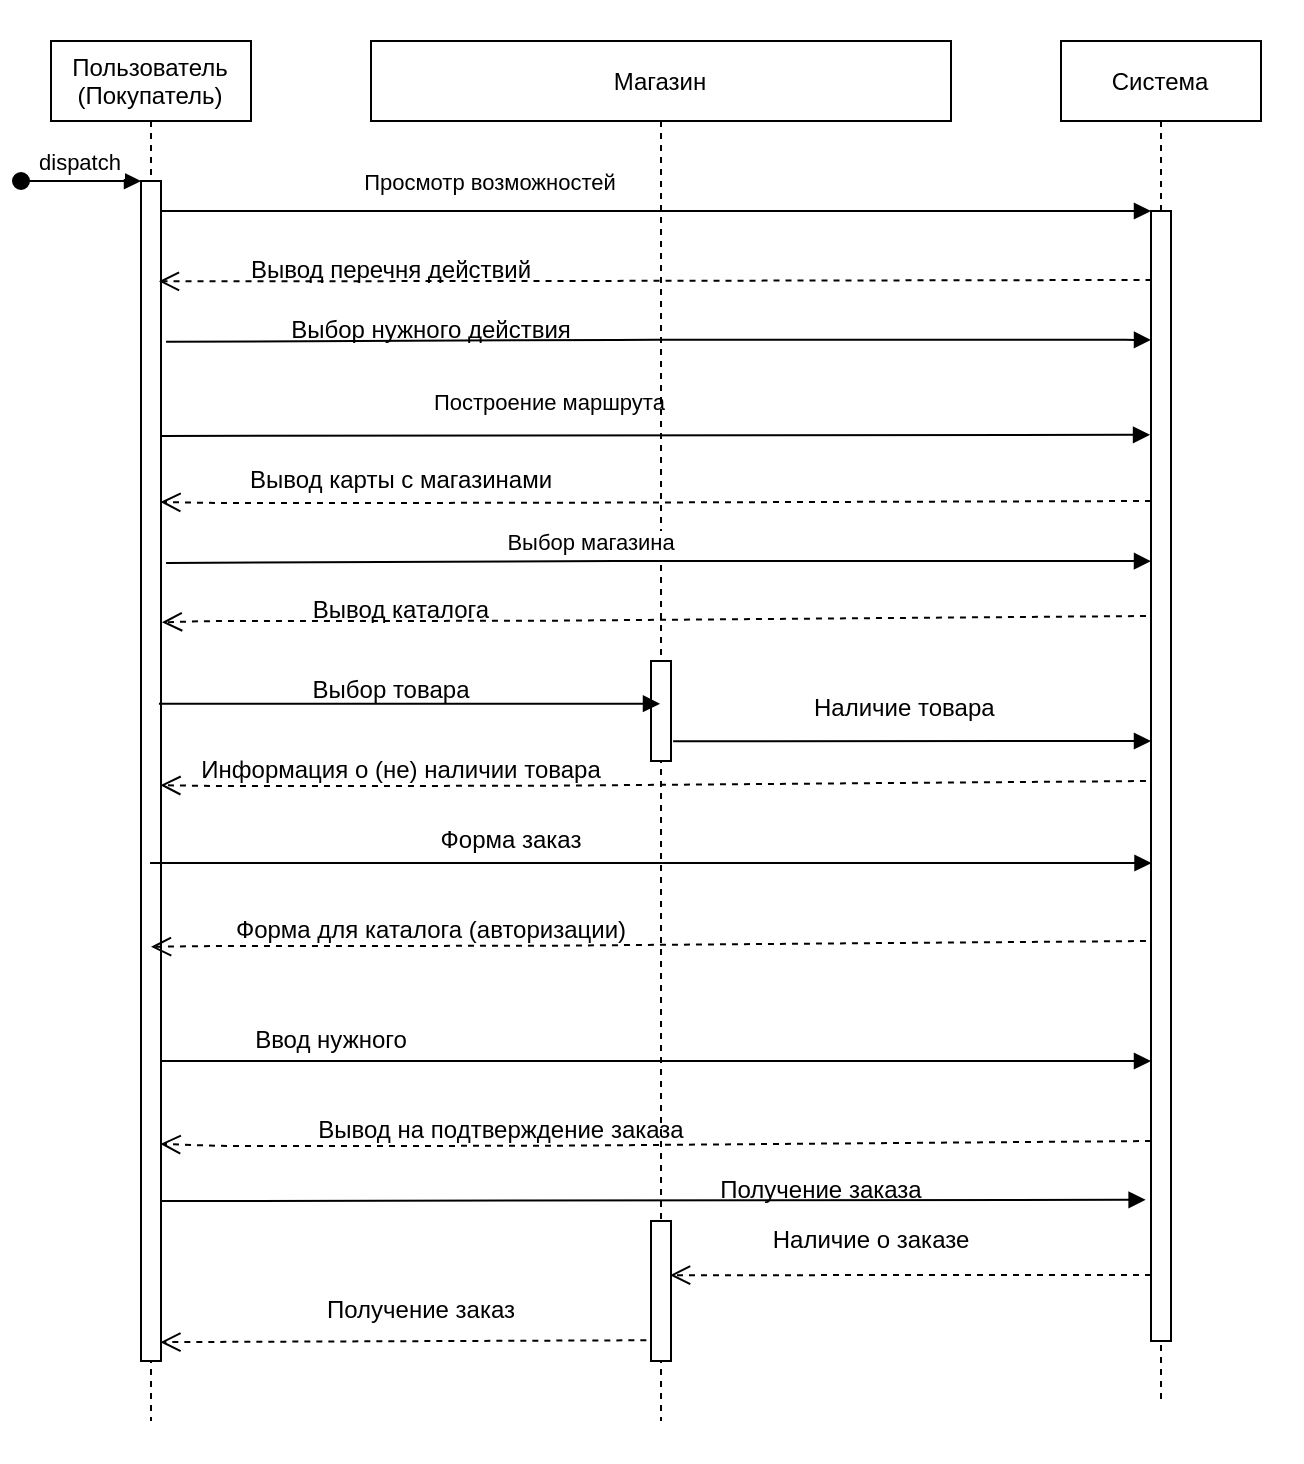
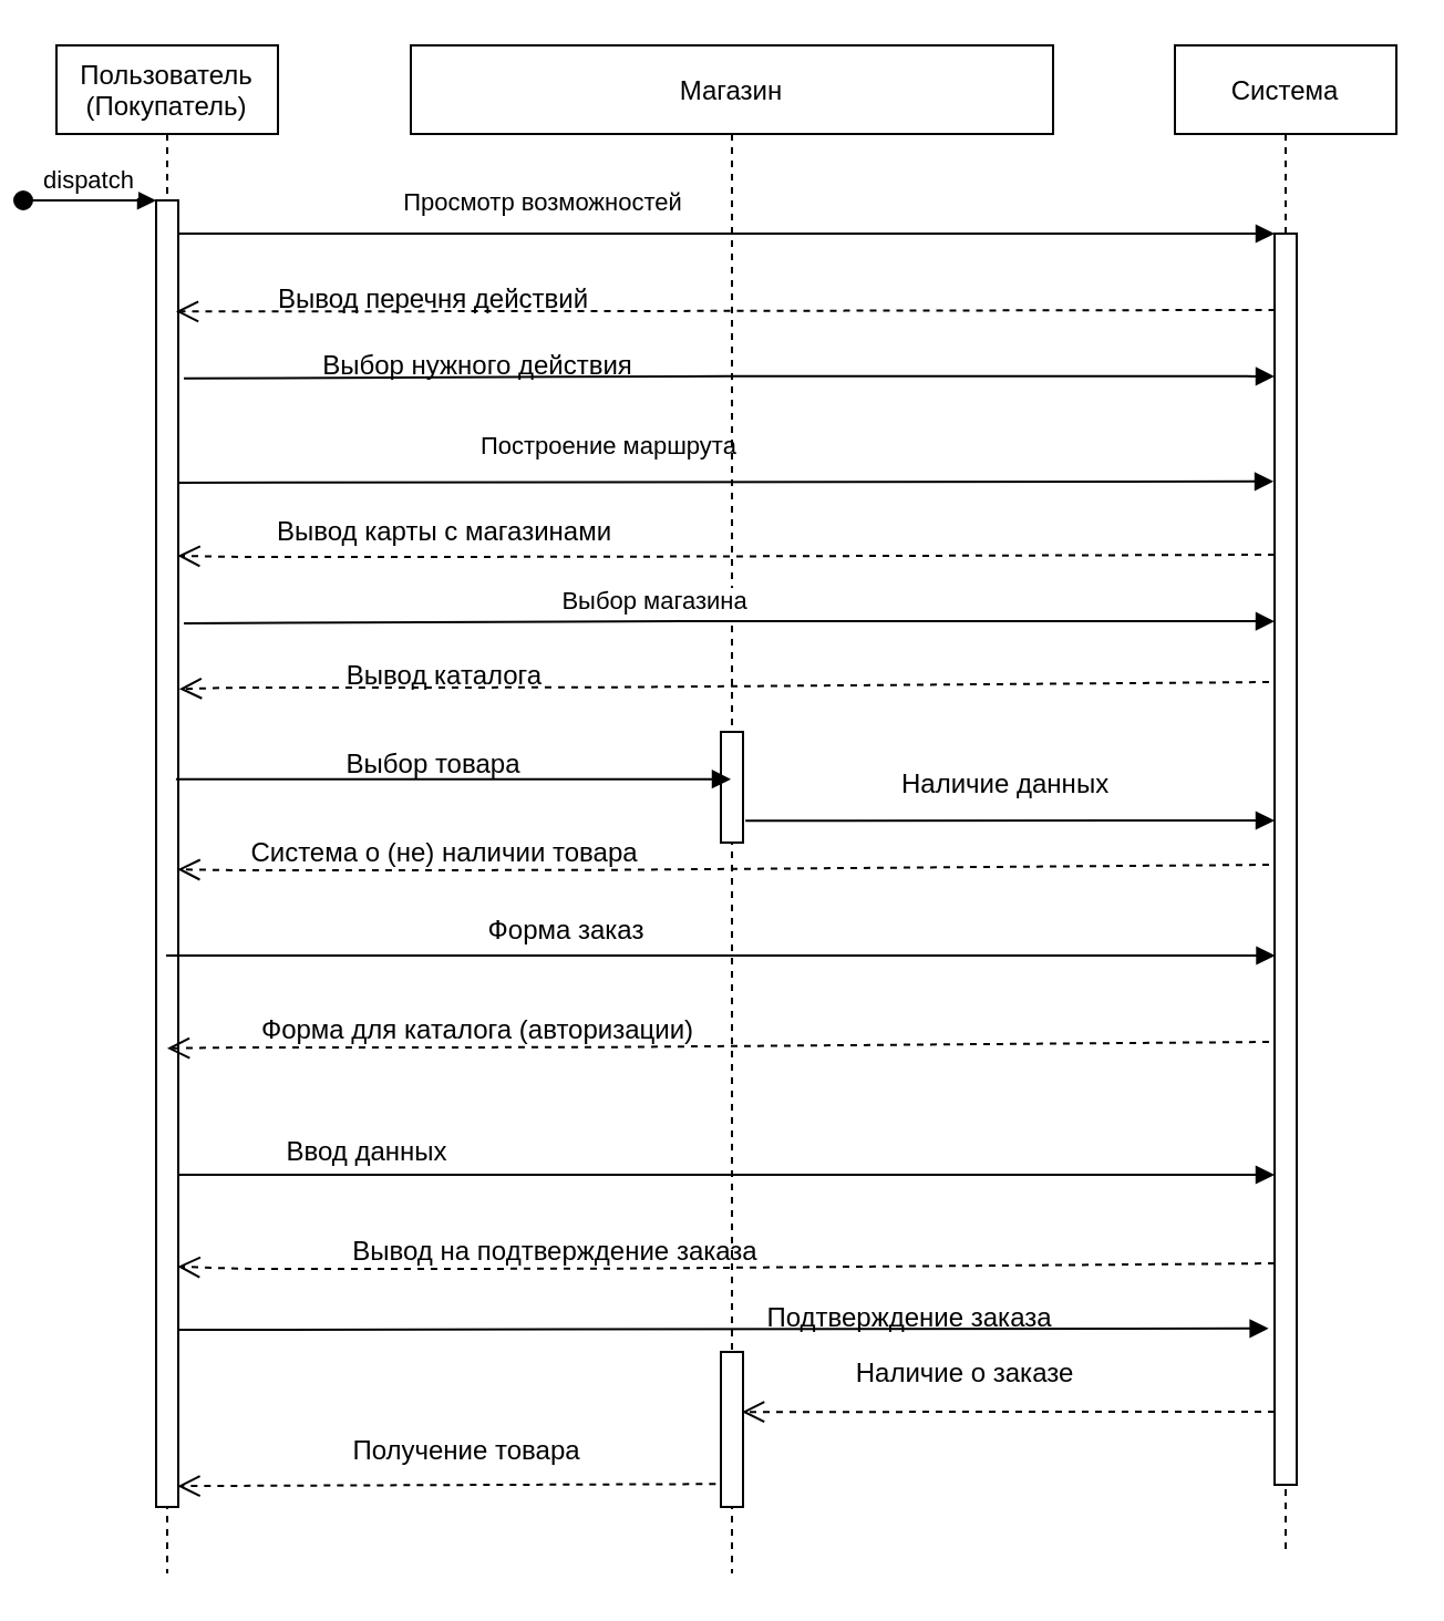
  <mxCell id="0" />
  <mxCell id="1" parent="0" />
  <mxCell id="2" value="Пользователь&#10;(Покупатель)" style="shape=umlLifeline;perimeter=lifelinePerimeter;container=1;collapsible=0;recursiveResize=0;rounded=0;shadow=0;strokeWidth=1;" parent="1" vertex="1"><mxGeometry x="20" y="20" width="100" height="690" as="geometry" /></mxCell>
  <mxCell id="3" value="" style="points=[];perimeter=orthogonalPerimeter;rounded=0;shadow=0;strokeWidth=1;" parent="2" vertex="1"><mxGeometry x="45" y="70" width="10" height="590" as="geometry" /></mxCell>
  <mxCell id="4" value="dispatch" style="verticalAlign=bottom;startArrow=oval;endArrow=block;startSize=8;shadow=0;strokeWidth=1;" parent="2" target="3" edge="1"><mxGeometry relative="1" as="geometry"><mxPoint x="-15" y="70" as="sourcePoint" /></mxGeometry></mxCell>
  <mxCell id="5" value="Система" style="shape=umlLifeline;perimeter=lifelinePerimeter;container=1;collapsible=0;recursiveResize=0;rounded=0;shadow=0;strokeWidth=1;" parent="1" vertex="1"><mxGeometry x="525" y="20" width="100" height="680" as="geometry" /></mxCell>
  <mxCell id="6" value="Просмотр возможностей" style="verticalAlign=bottom;endArrow=block;entryX=0;entryY=0;shadow=0;strokeWidth=1;" parent="1" source="3" target="9" edge="1"><mxGeometry x="-0.333" y="5" relative="1" as="geometry"><mxPoint x="175" y="100" as="sourcePoint" /><mxPoint as="offset" /></mxGeometry></mxCell>
  <mxCell id="7" value="Выбор нужного действия" style="text;html=1;align=center;verticalAlign=middle;resizable=0;points=[];autosize=1;strokeColor=none;fillColor=none;" vertex="1" parent="1"><mxGeometry x="130" y="150" width="160" height="30" as="geometry" /></mxCell>
  <mxCell id="8" value="Построение маршрута" style="verticalAlign=bottom;endArrow=block;shadow=0;strokeWidth=1;exitX=0.974;exitY=0.216;exitDx=0;exitDy=0;exitPerimeter=0;entryX=-0.048;entryY=0.198;entryDx=0;entryDy=0;entryPerimeter=0;" edge="1" parent="1" source="3" target="9"><mxGeometry x="-0.211" y="7" relative="1" as="geometry"><mxPoint x="75" y="220" as="sourcePoint" /><mxPoint x="245" y="220" as="targetPoint" /><Array as="points" /><mxPoint as="offset" /></mxGeometry></mxCell>
  <mxCell id="9" value="" style="points=[];perimeter=orthogonalPerimeter;rounded=0;shadow=0;strokeWidth=1;" parent="1" vertex="1"><mxGeometry x="570" y="105" width="10" height="565" as="geometry" /></mxCell>
  <mxCell id="10" value="" style="verticalAlign=bottom;endArrow=open;dashed=1;endSize=8;exitX=0.026;exitY=0.061;shadow=0;strokeWidth=1;exitDx=0;exitDy=0;exitPerimeter=0;entryX=0.896;entryY=0.085;entryDx=0;entryDy=0;entryPerimeter=0;" edge="1" parent="1" source="9" target="3"><mxGeometry y="-132" relative="1" as="geometry"><mxPoint x="80" y="140" as="targetPoint" /><mxPoint x="245" y="130" as="sourcePoint" /><mxPoint as="offset" /><Array as="points"><mxPoint x="270" y="140" /></Array></mxGeometry></mxCell>
  <mxCell id="11" value="" style="verticalAlign=bottom;endArrow=open;dashed=1;endSize=8;shadow=0;strokeWidth=1;entryX=0.97;entryY=0.272;entryDx=0;entryDy=0;entryPerimeter=0;" edge="1" parent="1" target="3"><mxGeometry y="-132" relative="1" as="geometry"><mxPoint x="80" y="250" as="targetPoint" /><mxPoint x="570" y="250" as="sourcePoint" /><mxPoint as="offset" /><Array as="points"><mxPoint x="260" y="250.92" /><mxPoint x="100" y="251" /></Array></mxGeometry></mxCell>
  <mxCell id="12" value="Вывод карты с магазинами" style="text;html=1;align=center;verticalAlign=middle;resizable=0;points=[];autosize=1;strokeColor=none;fillColor=none;" vertex="1" parent="1"><mxGeometry x="110" y="225" width="170" height="30" as="geometry" /></mxCell>
  <mxCell id="13" value="Магазин" style="shape=umlLifeline;perimeter=lifelinePerimeter;container=1;collapsible=0;recursiveResize=0;rounded=0;shadow=0;strokeWidth=1;" vertex="1" parent="1"><mxGeometry x="180" y="20" width="290" height="690" as="geometry" /></mxCell>
  <mxCell id="14" value="" style="points=[];perimeter=orthogonalPerimeter;rounded=0;shadow=0;strokeWidth=1;" vertex="1" parent="13"><mxGeometry x="140" y="310" width="10" height="50" as="geometry" /></mxCell>
  <mxCell id="15" value="" style="verticalAlign=bottom;endArrow=block;shadow=0;strokeWidth=1;entryX=-0.27;entryY=0.875;entryDx=0;entryDy=0;entryPerimeter=0;" edge="1" parent="13" target="9"><mxGeometry relative="1" as="geometry"><mxPoint x="-105" y="580" as="sourcePoint" /><mxPoint x="380" y="580" as="targetPoint" /><Array as="points" /></mxGeometry></mxCell>
- <mxCell id="16" value="Получение заказа" style="text;html=1;align=center;verticalAlign=middle;resizable=0;points=[];autosize=1;strokeColor=none;fillColor=none;" vertex="1" parent="13"><mxGeometry x="150" y="560" width="150" height="30" as="geometry" /></mxCell>
- <mxCell id="17" value="Получение заказ" style="text;html=1;align=center;verticalAlign=middle;resizable=0;points=[];autosize=1;strokeColor=none;fillColor=none;" vertex="1" parent="13"><mxGeometry x="-40" y="620" width="130" height="30" as="geometry" /></mxCell>
+ <mxCell id="16" value="Подтверждение заказа" style="text;html=1;align=center;verticalAlign=middle;resizable=0;points=[];autosize=1;strokeColor=none;fillColor=none;" vertex="1" parent="13"><mxGeometry x="150" y="560" width="150" height="30" as="geometry" /></mxCell>
+ <mxCell id="17" value="Получение товара" style="text;html=1;align=center;verticalAlign=middle;resizable=0;points=[];autosize=1;strokeColor=none;fillColor=none;" vertex="1" parent="13"><mxGeometry x="-40" y="620" width="130" height="30" as="geometry" /></mxCell>
  <mxCell id="18" value="Вывод на подтверждение заказа" style="text;html=1;align=center;verticalAlign=middle;resizable=0;points=[];autosize=1;strokeColor=none;fillColor=none;" vertex="1" parent="13"><mxGeometry x="-40" y="530" width="210" height="30" as="geometry" /></mxCell>
  <mxCell id="19" value="" style="points=[];perimeter=orthogonalPerimeter;rounded=0;shadow=0;strokeWidth=1;" vertex="1" parent="13"><mxGeometry x="140" y="590" width="10" height="70" as="geometry" /></mxCell>
  <mxCell id="20" value="Вывод перечня действий" style="text;html=1;align=center;verticalAlign=middle;resizable=0;points=[];autosize=1;strokeColor=none;fillColor=none;" vertex="1" parent="13"><mxGeometry x="-70" y="100" width="160" height="30" as="geometry" /></mxCell>
  <mxCell id="21" value="" style="verticalAlign=bottom;endArrow=block;shadow=0;strokeWidth=1;exitX=0.896;exitY=0.443;exitDx=0;exitDy=0;exitPerimeter=0;" edge="1" parent="1" source="3" target="13"><mxGeometry relative="1" as="geometry"><mxPoint x="80" y="351" as="sourcePoint" /><mxPoint x="570.68" y="310" as="targetPoint" /><Array as="points" /></mxGeometry></mxCell>
  <mxCell id="22" value="Выбор товара" style="text;html=1;align=center;verticalAlign=middle;resizable=0;points=[];autosize=1;strokeColor=none;fillColor=none;" vertex="1" parent="1"><mxGeometry x="140" y="330" width="100" height="30" as="geometry" /></mxCell>
  <mxCell id="23" value="" style="verticalAlign=bottom;endArrow=block;shadow=0;strokeWidth=1;entryX=-0.253;entryY=0.713;entryDx=0;entryDy=0;entryPerimeter=0;" edge="1" parent="1"><mxGeometry relative="1" as="geometry"><mxPoint x="77.53" y="170.41" as="sourcePoint" /><mxPoint x="570" y="169.49" as="targetPoint" /><Array as="points"><mxPoint x="312.53" y="169.41" /><mxPoint x="552.53" y="169.41" /></Array></mxGeometry></mxCell>
  <mxCell id="24" value="Выбор магазина" style="verticalAlign=bottom;endArrow=block;shadow=0;strokeWidth=1;entryX=-0.253;entryY=0.713;entryDx=0;entryDy=0;entryPerimeter=0;" edge="1" parent="1"><mxGeometry x="-0.137" relative="1" as="geometry"><mxPoint x="77.53" y="281" as="sourcePoint" /><mxPoint x="570" y="280.08" as="targetPoint" /><Array as="points"><mxPoint x="312.53" y="280" /><mxPoint x="552.53" y="280" /></Array><mxPoint as="offset" /></mxGeometry></mxCell>
  <mxCell id="25" value="" style="verticalAlign=bottom;endArrow=open;dashed=1;endSize=8;exitX=-0.253;exitY=0.7;shadow=0;strokeWidth=1;exitDx=0;exitDy=0;exitPerimeter=0;entryX=1.044;entryY=0.374;entryDx=0;entryDy=0;entryPerimeter=0;" edge="1" parent="1" target="3"><mxGeometry y="-132" relative="1" as="geometry"><mxPoint x="80" y="310" as="targetPoint" /><mxPoint x="567.47" y="307.5" as="sourcePoint" /><mxPoint as="offset" /><Array as="points"><mxPoint x="260" y="309.92" /><mxPoint x="100" y="310" /></Array></mxGeometry></mxCell>
  <mxCell id="26" value="Вывод каталога" style="text;html=1;align=center;verticalAlign=middle;resizable=0;points=[];autosize=1;strokeColor=none;fillColor=none;" vertex="1" parent="1"><mxGeometry x="140" y="290" width="110" height="30" as="geometry" /></mxCell>
  <mxCell id="27" value="" style="verticalAlign=bottom;endArrow=open;dashed=1;endSize=8;exitX=-0.253;exitY=0.7;shadow=0;strokeWidth=1;exitDx=0;exitDy=0;exitPerimeter=0;entryX=0.97;entryY=0.512;entryDx=0;entryDy=0;entryPerimeter=0;" edge="1" parent="1" target="3"><mxGeometry y="-132" relative="1" as="geometry"><mxPoint x="80" y="392.5" as="targetPoint" /><mxPoint x="567.47" y="390" as="sourcePoint" /><mxPoint as="offset" /><Array as="points"><mxPoint x="260" y="392.42" /><mxPoint x="100" y="392.5" /></Array></mxGeometry></mxCell>
  <mxCell id="28" value="" style="verticalAlign=bottom;endArrow=block;shadow=0;strokeWidth=1;entryX=-0.106;entryY=0.11;entryDx=0;entryDy=0;entryPerimeter=0;" edge="1" parent="1"><mxGeometry relative="1" as="geometry"><mxPoint x="331.06" y="370.1" as="sourcePoint" /><mxPoint x="570" y="370" as="targetPoint" /><Array as="points" /></mxGeometry></mxCell>
- <mxCell id="29" value="&lt;div style=&quot;text-align: center;&quot;&gt;&lt;span style=&quot;background-color: initial;&quot;&gt;Наличие товара&lt;/span&gt;&lt;/div&gt;" style="text;whiteSpace=wrap;html=1;" vertex="1" parent="1"><mxGeometry x="400" y="340" width="110" height="40" as="geometry" /></mxCell>
- <mxCell id="30" value="Информация о (не) наличии товара" style="text;html=1;align=center;verticalAlign=middle;resizable=0;points=[];autosize=1;strokeColor=none;fillColor=none;" vertex="1" parent="1"><mxGeometry x="85" y="370" width="220" height="30" as="geometry" /></mxCell>
+ <mxCell id="29" value="&lt;div style=&quot;text-align: center;&quot;&gt;&lt;span style=&quot;background-color: initial;&quot;&gt;Наличие данных&lt;/span&gt;&lt;/div&gt;" style="text;whiteSpace=wrap;html=1;" vertex="1" parent="1"><mxGeometry x="400" y="340" width="110" height="40" as="geometry" /></mxCell>
+ <mxCell id="30" value="Система о (не) наличии товара" style="text;html=1;align=center;verticalAlign=middle;resizable=0;points=[];autosize=1;strokeColor=none;fillColor=none;" vertex="1" parent="1"><mxGeometry x="85" y="370" width="220" height="30" as="geometry" /></mxCell>
  <mxCell id="31" value="Форма заказ" style="text;html=1;align=center;verticalAlign=middle;resizable=0;points=[];autosize=1;strokeColor=none;fillColor=none;" vertex="1" parent="1"><mxGeometry x="190" y="405" width="120" height="30" as="geometry" /></mxCell>
  <mxCell id="32" value="" style="verticalAlign=bottom;endArrow=open;dashed=1;endSize=8;exitX=-0.253;exitY=0.7;shadow=0;strokeWidth=1;exitDx=0;exitDy=0;exitPerimeter=0;entryX=0.5;entryY=0.649;entryDx=0;entryDy=0;entryPerimeter=0;" edge="1" parent="1" target="3"><mxGeometry y="-132" relative="1" as="geometry"><mxPoint x="80" y="473" as="targetPoint" /><mxPoint x="567.47" y="470" as="sourcePoint" /><mxPoint as="offset" /><Array as="points"><mxPoint x="260" y="472.42" /><mxPoint x="100" y="472.5" /></Array></mxGeometry></mxCell>
  <mxCell id="33" value="" style="verticalAlign=bottom;endArrow=block;shadow=0;strokeWidth=1;" edge="1" parent="1"><mxGeometry relative="1" as="geometry"><mxPoint x="75" y="530" as="sourcePoint" /><mxPoint x="570" y="530" as="targetPoint" /><Array as="points" /></mxGeometry></mxCell>
- <mxCell id="34" value="Ввод нужного" style="text;html=1;align=center;verticalAlign=middle;resizable=0;points=[];autosize=1;strokeColor=none;fillColor=none;" vertex="1" parent="1"><mxGeometry x="110" y="505" width="100" height="30" as="geometry" /></mxCell>
+ <mxCell id="34" value="Ввод данных" style="text;html=1;align=center;verticalAlign=middle;resizable=0;points=[];autosize=1;strokeColor=none;fillColor=none;" vertex="1" parent="1"><mxGeometry x="110" y="505" width="100" height="30" as="geometry" /></mxCell>
  <mxCell id="35" value="" style="verticalAlign=bottom;endArrow=open;dashed=1;endSize=8;shadow=0;strokeWidth=1;entryX=0.97;entryY=0.816;entryDx=0;entryDy=0;entryPerimeter=0;" edge="1" parent="1" target="3"><mxGeometry y="-132" relative="1" as="geometry"><mxPoint x="80" y="573" as="targetPoint" /><mxPoint x="570" y="570" as="sourcePoint" /><mxPoint as="offset" /><Array as="points"><mxPoint x="265" y="572.42" /><mxPoint x="105" y="572.5" /></Array></mxGeometry></mxCell>
  <mxCell id="36" value="" style="verticalAlign=bottom;endArrow=open;dashed=1;endSize=8;shadow=0;strokeWidth=1;entryX=0.97;entryY=0.984;entryDx=0;entryDy=0;entryPerimeter=0;exitX=-0.233;exitY=0.852;exitDx=0;exitDy=0;exitPerimeter=0;" edge="1" parent="1" source="19" target="3"><mxGeometry y="-132" relative="1" as="geometry"><mxPoint x="81" y="632.5" as="targetPoint" /><mxPoint x="320" y="680" as="sourcePoint" /><mxPoint as="offset" /><Array as="points" /></mxGeometry></mxCell>
  <mxCell id="37" value="Наличие о заказе" style="text;html=1;align=center;verticalAlign=middle;resizable=0;points=[];autosize=1;strokeColor=none;fillColor=none;" vertex="1" parent="1"><mxGeometry x="355" y="605" width="150" height="30" as="geometry" /></mxCell>
  <mxCell id="38" value="" style="verticalAlign=bottom;endArrow=open;dashed=1;endSize=8;shadow=0;strokeWidth=1;entryX=0.952;entryY=0.387;entryDx=0;entryDy=0;entryPerimeter=0;" edge="1" parent="1" target="19"><mxGeometry y="-132" relative="1" as="geometry"><mxPoint x="333.7" y="636.16" as="targetPoint" /><mxPoint x="570" y="637" as="sourcePoint" /><mxPoint as="offset" /><Array as="points" /></mxGeometry></mxCell>
  <mxCell id="39" value="" style="verticalAlign=bottom;endArrow=block;shadow=0;strokeWidth=1;entryX=0.026;entryY=0.577;entryDx=0;entryDy=0;entryPerimeter=0;" edge="1" parent="1" source="2" target="9"><mxGeometry relative="1" as="geometry"><mxPoint x="80" y="440" as="sourcePoint" /><mxPoint x="313.94" y="430" as="targetPoint" /><Array as="points" /></mxGeometry></mxCell>
  <mxCell id="40" value="Форма для каталога (авторизации)" style="text;html=1;align=center;verticalAlign=middle;resizable=0;points=[];autosize=1;strokeColor=none;fillColor=none;" vertex="1" parent="1"><mxGeometry x="90" y="450" width="240" height="30" as="geometry" /></mxCell>
